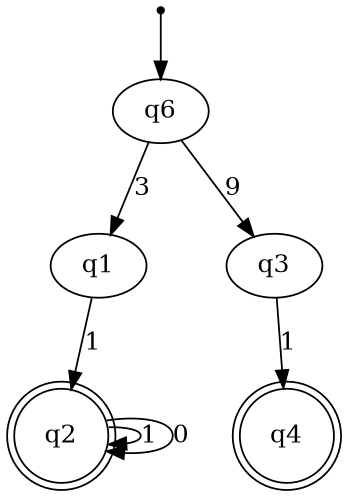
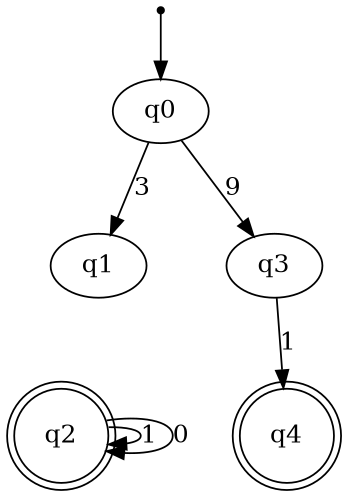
  digraph {
    inic [shape=point]
-   q0 [label=q6]
+   q0
    q1
    q3
    q2 [shape=doublecircle]
    q4 [shape=doublecircle]
    inic -> q0
    q0 -> q1 [label=3]
    q0 -> q3 [label=9]
-   q1 -> q2 [label=1]
    q3 -> q4 [label=1]
    q2 -> q2 [label=1]
    q2 -> q2 [label=0]
  }
